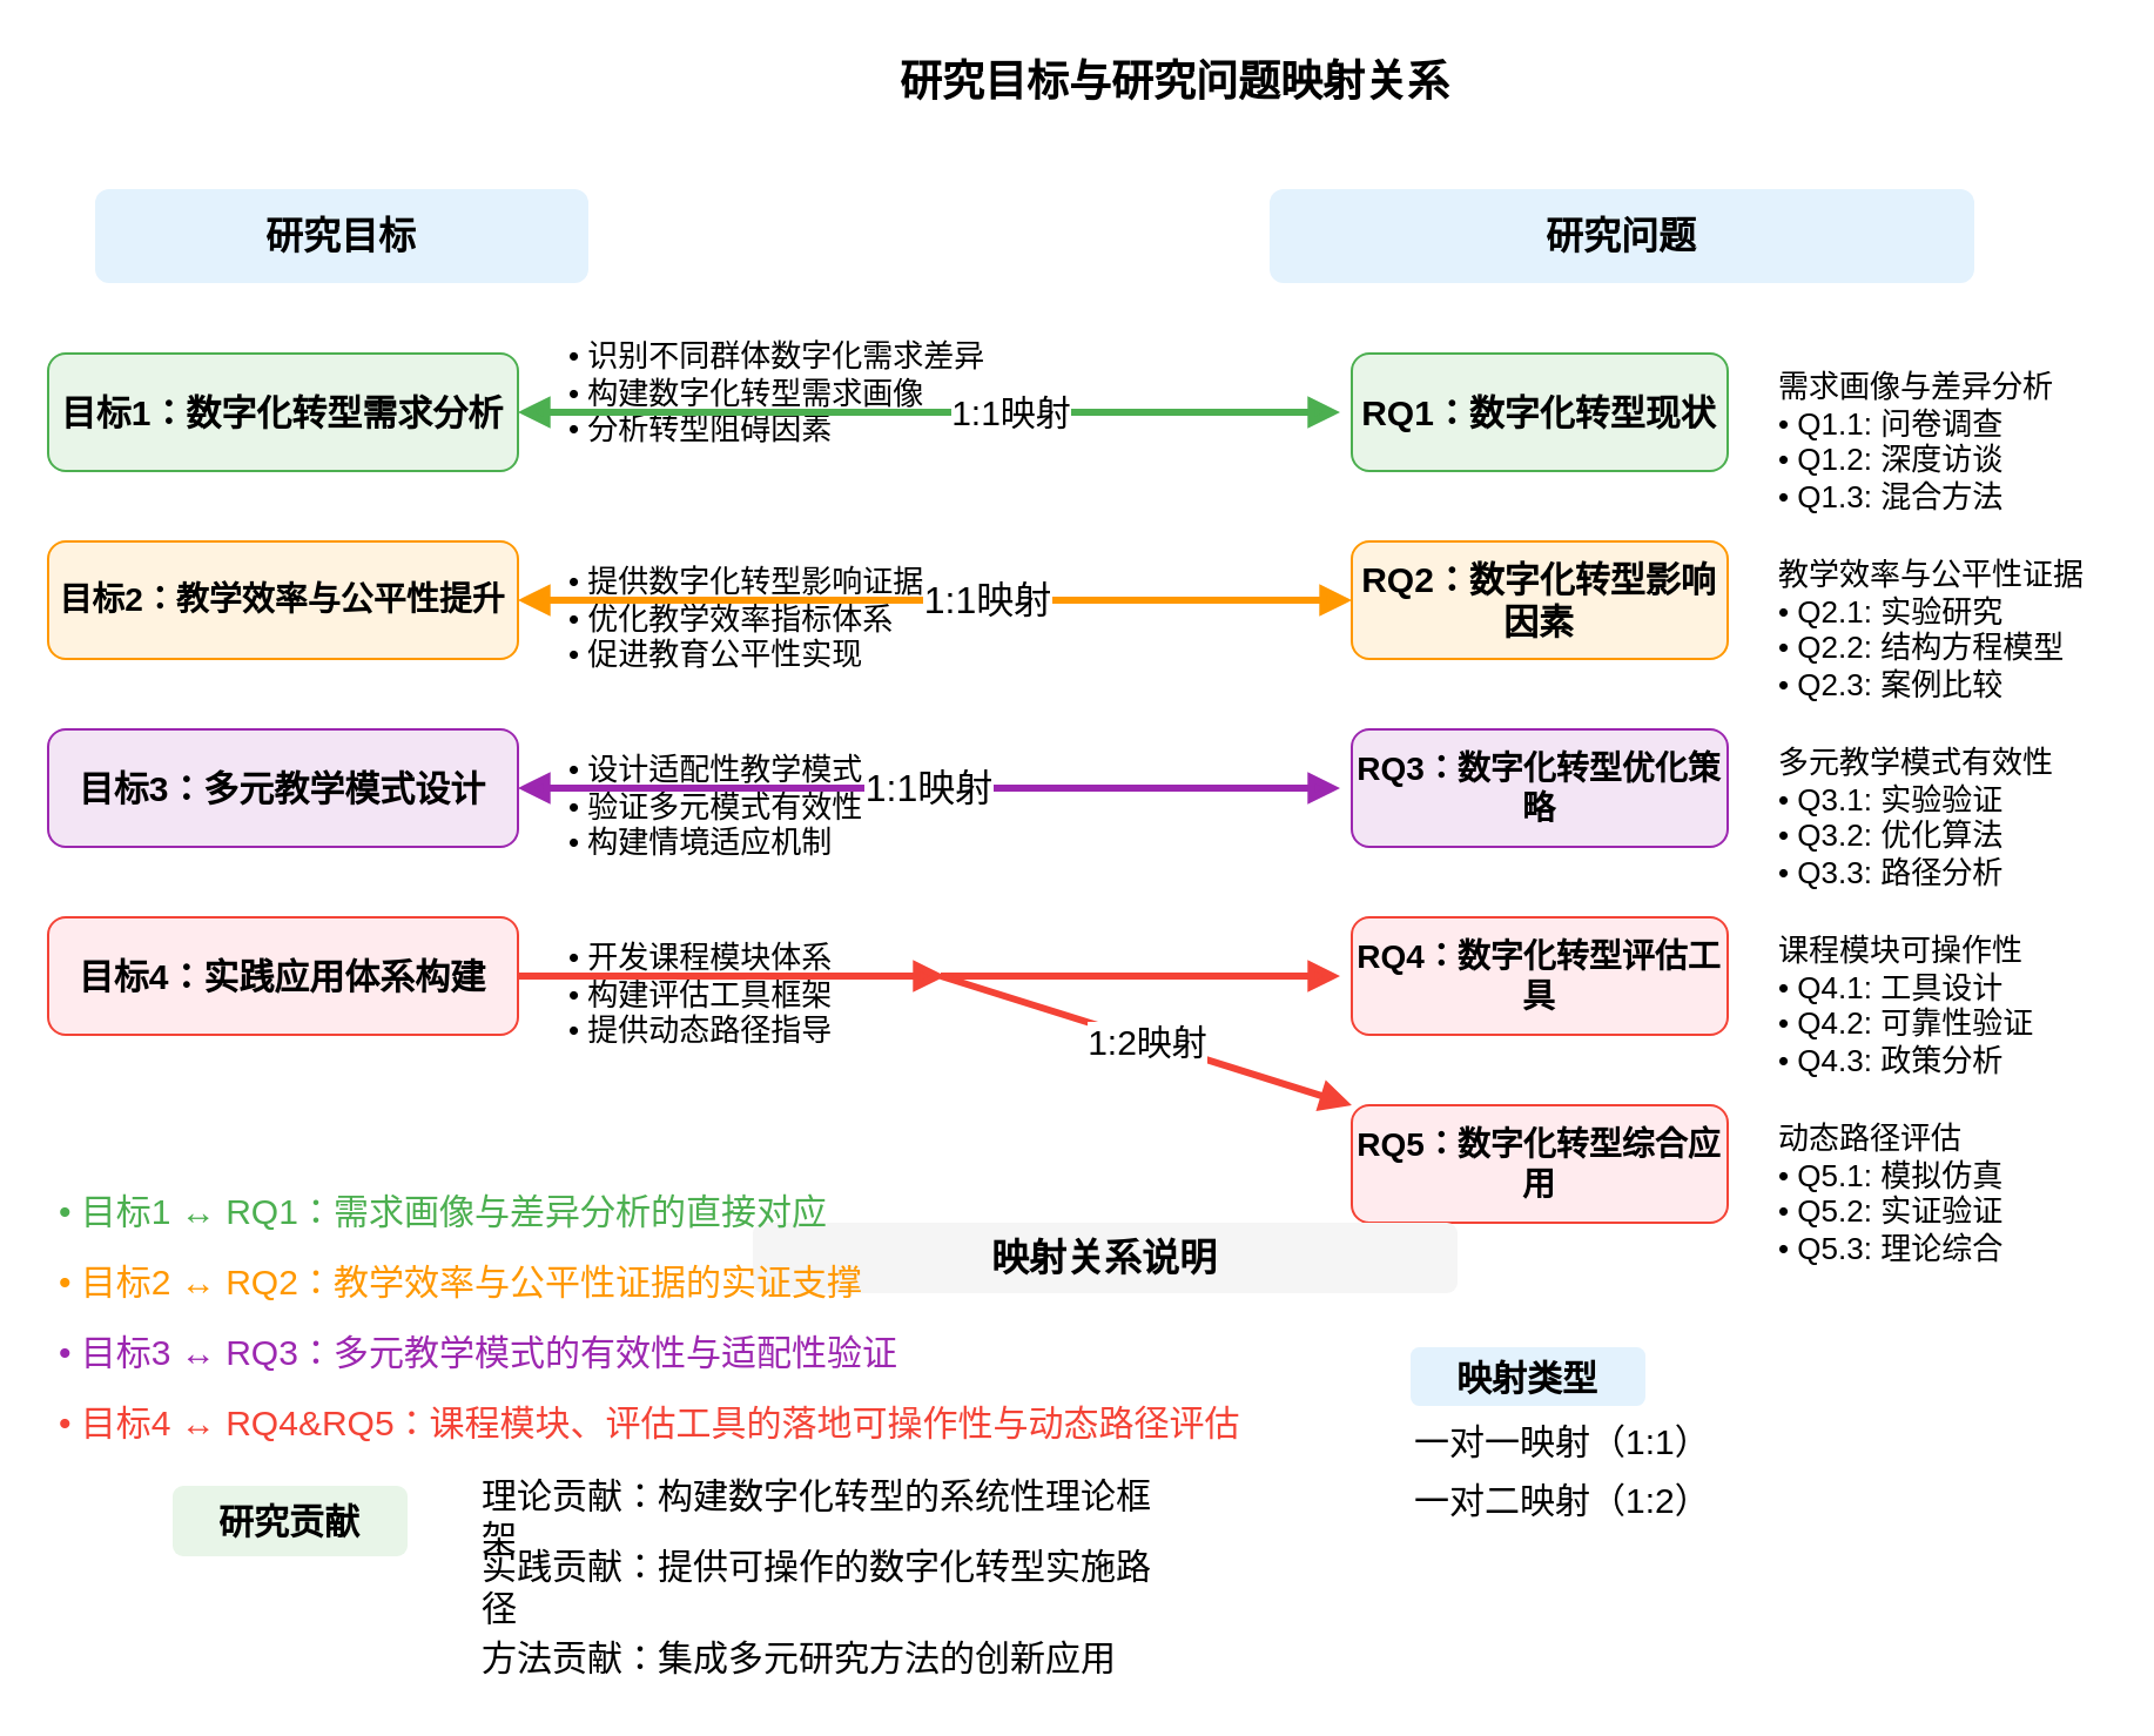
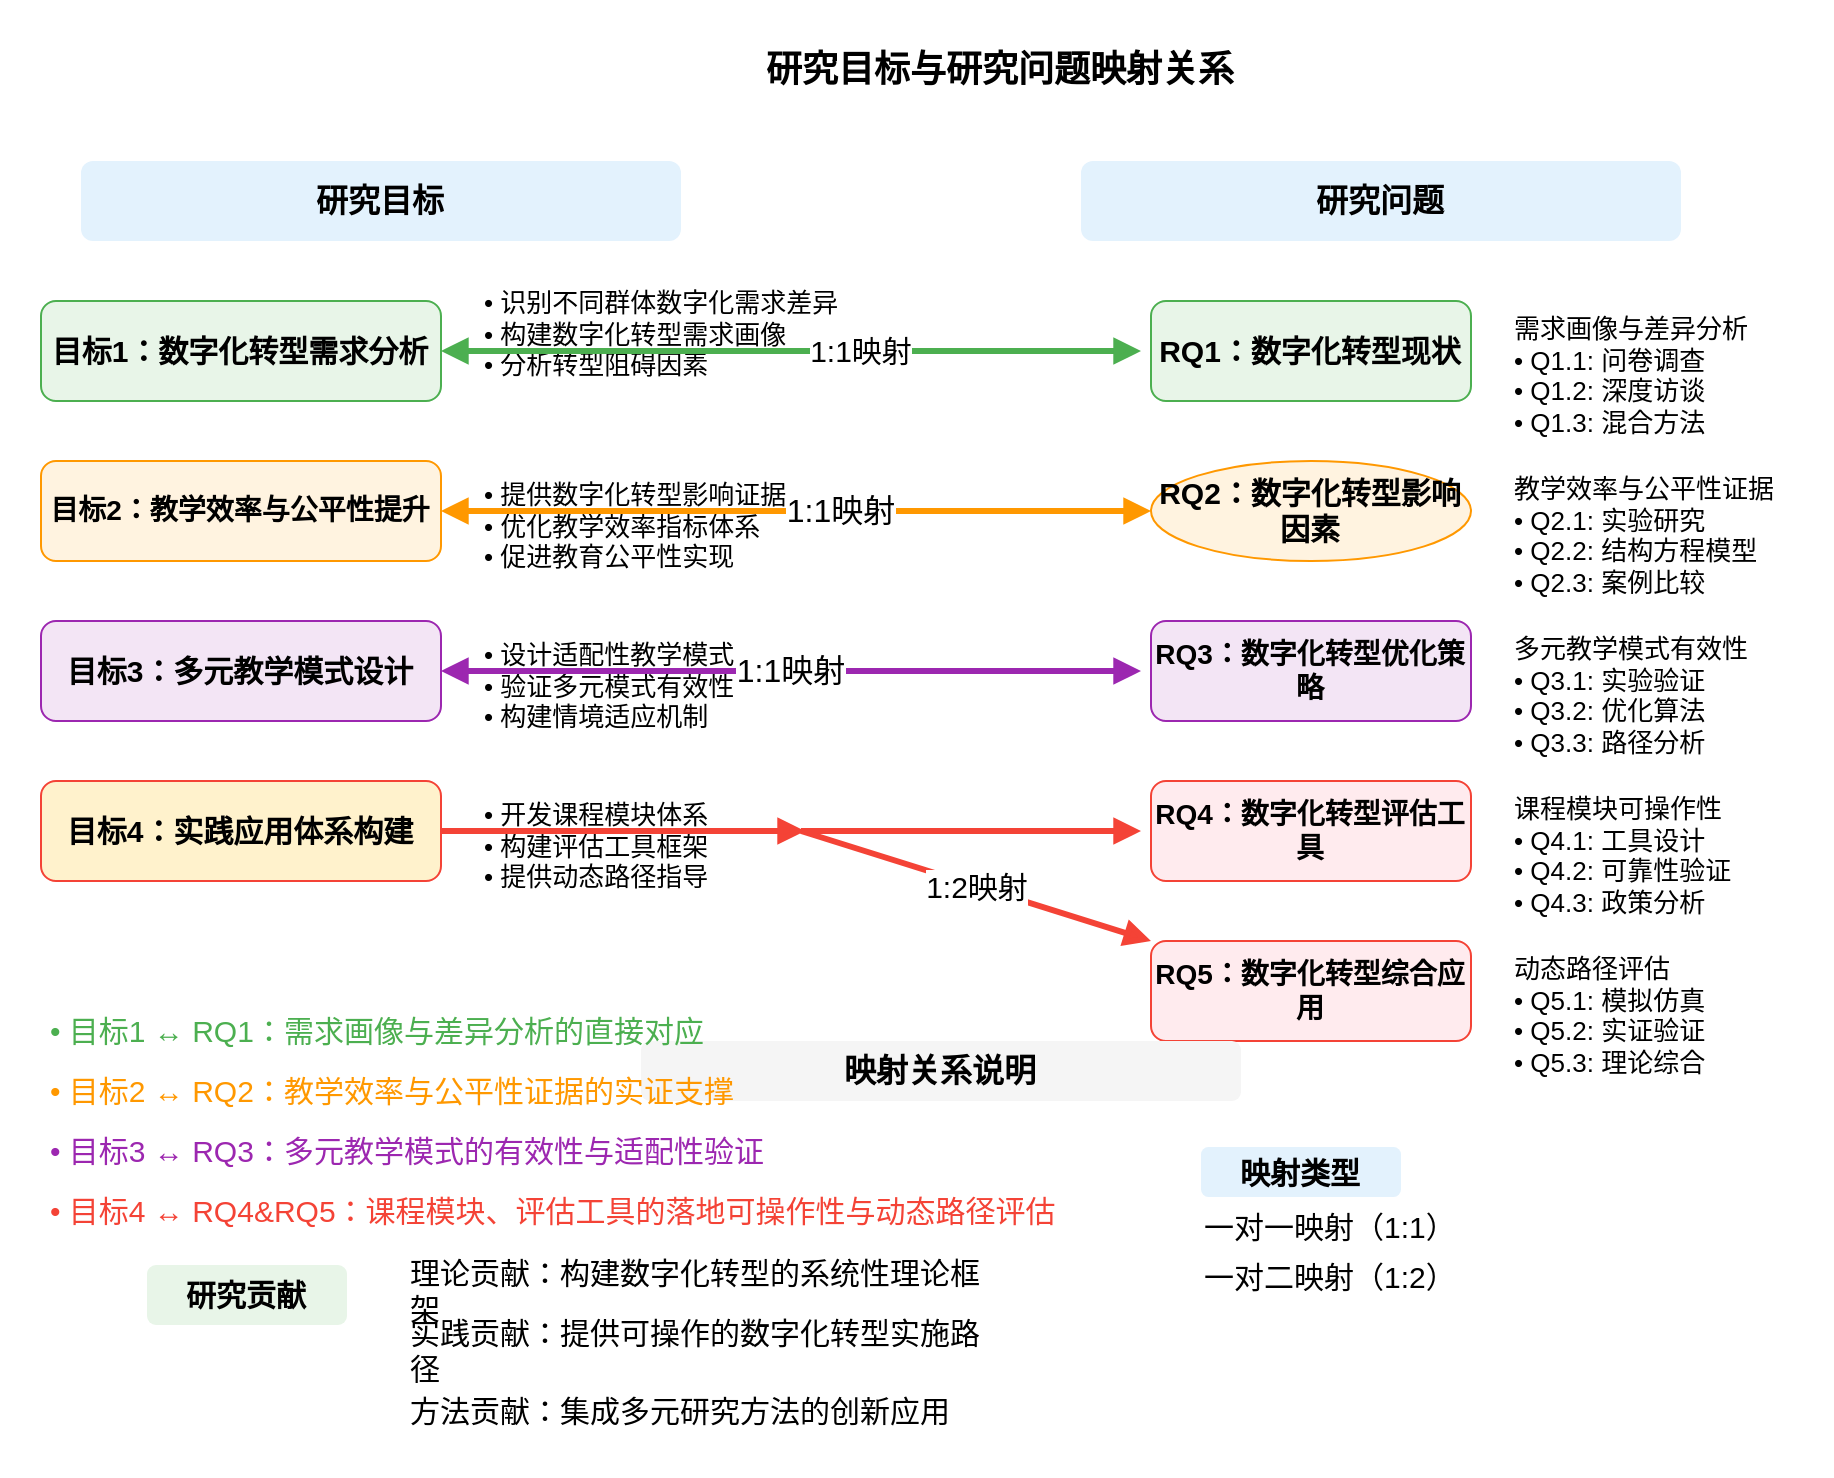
  <mxCell id="0" />
  <mxCell id="1" parent="0" />
  <mxCell id="2" value="研究目标与研究问题映射关系" style="text;html=1;strokeColor=none;fillColor=none;align=center;verticalAlign=middle;whiteSpace=wrap;rounded=0;fontSize=18;fontStyle=1;" parent="1" vertex="1"><mxGeometry x="300" y="20" width="400" height="30" as="geometry" /></mxCell>
- <mxCell id="3" value="研究目标" style="text;html=1;strokeColor=none;fillColor=#e3f2fd;align=center;verticalAlign=middle;whiteSpace=wrap;rounded=1;fontSize=16;fontStyle=1;" parent="1" vertex="1"><mxGeometry x="40" y="80" width="210" height="40" as="geometry" /></mxCell>
+ <mxCell id="3" value="研究目标" style="text;html=1;strokeColor=none;fillColor=#e3f2fd;align=center;verticalAlign=middle;whiteSpace=wrap;rounded=1;fontSize=16;fontStyle=1;" parent="1" vertex="1"><mxGeometry x="40" y="80" width="300" height="40" as="geometry" /></mxCell>
  <mxCell id="4" value="目标1：数字化转型需求分析" style="rounded=1;whiteSpace=wrap;html=1;fillColor=#e8f5e8;strokeColor=#4caf50;fontSize=15;fontStyle=1;align=center;" parent="1" vertex="1"><mxGeometry x="20" y="150" width="200" height="50" as="geometry" /></mxCell>
  <mxCell id="5" value="• 识别不同群体数字化需求差异&#10;• 构建数字化转型需求画像&#10;• 分析转型阻碍因素" style="text;html=1;strokeColor=none;fillColor=none;align=left;verticalAlign=top;whiteSpace=wrap;rounded=0;fontSize=13;" parent="1" vertex="1"><mxGeometry x="240" y="137" width="200" height="50" as="geometry" /></mxCell>
  <mxCell id="6" value="目标2：教学效率与公平性提升" style="rounded=1;whiteSpace=wrap;html=1;fillColor=#fff3e0;strokeColor=#ff9800;fontSize=14;fontStyle=1;align=center;" parent="1" vertex="1"><mxGeometry x="20" y="230" width="200" height="50" as="geometry" /></mxCell>
  <mxCell id="7" value="• 提供数字化转型影响证据&#10;• 优化教学效率指标体系&#10;• 促进教育公平性实现" style="text;html=1;strokeColor=none;fillColor=none;align=left;verticalAlign=top;whiteSpace=wrap;rounded=0;fontSize=13;" parent="1" vertex="1"><mxGeometry x="240" y="233" width="200" height="50" as="geometry" /></mxCell>
  <mxCell id="8" value="目标3：多元教学模式设计" style="rounded=1;whiteSpace=wrap;html=1;fillColor=#f3e5f5;strokeColor=#9c27b0;fontSize=15;fontStyle=1;align=center;" parent="1" vertex="1"><mxGeometry x="20" y="310" width="200" height="50" as="geometry" /></mxCell>
  <mxCell id="9" value="• 设计适配性教学模式&#10;• 验证多元模式有效性&#10;• 构建情境适应机制" style="text;html=1;strokeColor=none;fillColor=none;align=left;verticalAlign=top;whiteSpace=wrap;rounded=0;fontSize=13;" parent="1" vertex="1"><mxGeometry x="240" y="313" width="200" height="50" as="geometry" /></mxCell>
- <mxCell id="10" value="目标4：实践应用体系构建" style="rounded=1;whiteSpace=wrap;html=1;fillColor=#ffebee;strokeColor=#f44336;fontSize=15;fontStyle=1;align=center;" parent="1" vertex="1"><mxGeometry x="20" y="390" width="200" height="50" as="geometry" /></mxCell>
+ <mxCell id="10" value="目标4：实践应用体系构建" style="rounded=1;whiteSpace=wrap;html=1;fillColor=#fff2cc;strokeColor=#f44336;fontSize=15;fontStyle=1;align=center;" parent="1" vertex="1"><mxGeometry x="20" y="390" width="200" height="50" as="geometry" /></mxCell>
  <mxCell id="11" value="• 开发课程模块体系&#10;• 构建评估工具框架&#10;• 提供动态路径指导" style="text;html=1;strokeColor=none;fillColor=none;align=left;verticalAlign=top;whiteSpace=wrap;rounded=0;fontSize=13;" parent="1" vertex="1"><mxGeometry x="240" y="393" width="200" height="50" as="geometry" /></mxCell>
  <mxCell id="12" value="研究问题" style="text;html=1;strokeColor=none;fillColor=#e3f2fd;align=center;verticalAlign=middle;whiteSpace=wrap;rounded=1;fontSize=16;fontStyle=1;" parent="1" vertex="1"><mxGeometry x="540" y="80" width="300" height="40" as="geometry" /></mxCell>
  <mxCell id="13" value="RQ1：数字化转型现状" style="rounded=1;whiteSpace=wrap;html=1;fillColor=#e8f5e8;strokeColor=#4caf50;fontSize=15;fontStyle=1;align=center;" parent="1" vertex="1"><mxGeometry x="575" y="150" width="160" height="50" as="geometry" /></mxCell>
  <mxCell id="14" value="需求画像与差异分析&#10;• Q1.1: 问卷调查&#10;• Q1.2: 深度访谈&#10;• Q1.3: 混合方法" style="text;html=1;strokeColor=none;fillColor=none;align=left;verticalAlign=top;whiteSpace=wrap;rounded=0;fontSize=13;" parent="1" vertex="1"><mxGeometry x="755" y="150" width="140" height="50" as="geometry" /></mxCell>
- <mxCell id="15" value="RQ2：数字化转型影响因素" style="rounded=1;whiteSpace=wrap;html=1;fillColor=#fff3e0;strokeColor=#ff9800;fontSize=15;fontStyle=1;align=center;" parent="1" vertex="1"><mxGeometry x="575" y="230" width="160" height="50" as="geometry" /></mxCell>
+ <mxCell id="15" value="RQ2：数字化转型影响因素" style="ellipse;whiteSpace=wrap;html=1;fillColor=#fff3e0;strokeColor=#ff9800;fontSize=15;fontStyle=1;align=center;" parent="1" vertex="1"><mxGeometry x="575" y="230" width="160" height="50" as="geometry" /></mxCell>
  <mxCell id="16" value="教学效率与公平性证据&#10;• Q2.1: 实验研究&#10;• Q2.2: 结构方程模型&#10;• Q2.3: 案例比较" style="text;html=1;strokeColor=none;fillColor=none;align=left;verticalAlign=top;whiteSpace=wrap;rounded=0;fontSize=13;" parent="1" vertex="1"><mxGeometry x="755" y="230" width="140" height="50" as="geometry" /></mxCell>
  <mxCell id="17" value="RQ3：数字化转型优化策略" style="rounded=1;whiteSpace=wrap;html=1;fillColor=#f3e5f5;strokeColor=#9c27b0;fontSize=14;fontStyle=1;align=center;" parent="1" vertex="1"><mxGeometry x="575" y="310" width="160" height="50" as="geometry" /></mxCell>
  <mxCell id="18" value="多元教学模式有效性&#10;• Q3.1: 实验验证&#10;• Q3.2: 优化算法&#10;• Q3.3: 路径分析" style="text;html=1;strokeColor=none;fillColor=none;align=left;verticalAlign=top;whiteSpace=wrap;rounded=0;fontSize=13;" parent="1" vertex="1"><mxGeometry x="755" y="310" width="140" height="50" as="geometry" /></mxCell>
  <mxCell id="19" value="RQ4：数字化转型评估工具" style="rounded=1;whiteSpace=wrap;html=1;fillColor=#ffebee;strokeColor=#f44336;fontSize=14;fontStyle=1;align=center;" parent="1" vertex="1"><mxGeometry x="575" y="390" width="160" height="50" as="geometry" /></mxCell>
  <mxCell id="20" value="课程模块可操作性&#10;• Q4.1: 工具设计&#10;• Q4.2: 可靠性验证&#10;• Q4.3: 政策分析" style="text;html=1;strokeColor=none;fillColor=none;align=left;verticalAlign=top;whiteSpace=wrap;rounded=0;fontSize=13;" parent="1" vertex="1"><mxGeometry x="755" y="390" width="140" height="50" as="geometry" /></mxCell>
  <mxCell id="21" value="RQ5：数字化转型综合应用" style="rounded=1;whiteSpace=wrap;html=1;fillColor=#ffebee;strokeColor=#f44336;fontSize=14;fontStyle=1;align=center;" parent="1" vertex="1"><mxGeometry x="575" y="470" width="160" height="50" as="geometry" /></mxCell>
  <mxCell id="22" value="动态路径评估&#10;• Q5.1: 模拟仿真&#10;• Q5.2: 实证验证&#10;• Q5.3: 理论综合" style="text;html=1;strokeColor=none;fillColor=none;align=left;verticalAlign=top;whiteSpace=wrap;rounded=0;fontSize=13;" parent="1" vertex="1"><mxGeometry x="755" y="470" width="140" height="50" as="geometry" /></mxCell>
  <mxCell id="23" value="1:1映射" style="endArrow=block;startArrow=block;html=1;rounded=0;strokeWidth=3;strokeColor=#4caf50;exitX=1;exitY=0.5;exitDx=0;exitDy=0;fontSize=15;" parent="1" edge="1" source="4"><mxGeometry x="0.2" width="50" height="50" relative="1" as="geometry"><mxPoint x="80" y="175" as="sourcePoint" /><mxPoint x="570" y="175" as="targetPoint" /><mxPoint as="offset" /></mxGeometry></mxCell>
  <mxCell id="24" value="1:1映射" style="endArrow=block;startArrow=block;html=1;rounded=0;strokeWidth=3;strokeColor=#ff9800;entryX=0;entryY=0.5;entryDx=0;entryDy=0;fontSize=16;" parent="1" edge="1" target="15"><mxGeometry x="0.127" width="50" height="50" relative="1" as="geometry"><mxPoint x="220" y="255" as="sourcePoint" /><mxPoint x="720" y="255" as="targetPoint" /><mxPoint as="offset" /></mxGeometry></mxCell>
  <mxCell id="25" value="1:1映射" style="endArrow=block;startArrow=block;html=1;rounded=0;strokeWidth=3;strokeColor=#9c27b0;fontSize=16;" parent="1" edge="1"><mxGeometry width="50" height="50" relative="1" as="geometry"><mxPoint x="220" y="335" as="sourcePoint" /><mxPoint x="570" y="335" as="targetPoint" /></mxGeometry></mxCell>
  <mxCell id="26" value="" style="endArrow=block;html=1;rounded=0;strokeWidth=3;strokeColor=#f44336;exitX=1;exitY=0.5;exitDx=0;exitDy=0;" parent="1" edge="1" source="10"><mxGeometry width="50" height="50" relative="1" as="geometry"><mxPoint x="82" y="415" as="sourcePoint" /><mxPoint x="402" y="415" as="targetPoint" /></mxGeometry></mxCell>
  <mxCell id="27" value="" style="endArrow=block;html=1;rounded=0;strokeWidth=3;strokeColor=#f44336;" parent="1" edge="1"><mxGeometry width="50" height="50" relative="1" as="geometry"><mxPoint x="400" y="415" as="sourcePoint" /><mxPoint x="570" y="415" as="targetPoint" /></mxGeometry></mxCell>
  <mxCell id="28" value="1:2映射" style="endArrow=block;html=1;rounded=0;strokeWidth=3;strokeColor=#f44336;entryX=0;entryY=0;entryDx=0;entryDy=0;fontSize=15;" parent="1" edge="1" target="21"><mxGeometry x="0.003" width="50" height="50" relative="1" as="geometry"><mxPoint x="400" y="415" as="sourcePoint" /><mxPoint x="720" y="495" as="targetPoint" /><mxPoint as="offset" /></mxGeometry></mxCell>
  <mxCell id="29" value="映射关系说明" style="text;html=1;strokeColor=none;fillColor=#f5f5f5;align=center;verticalAlign=middle;whiteSpace=wrap;rounded=1;fontSize=16;fontStyle=1;" parent="1" vertex="1"><mxGeometry x="320" y="520" width="300" height="30" as="geometry" /></mxCell>
  <mxCell id="30" value="• 目标1 ↔ RQ1：需求画像与差异分析的直接对应" style="text;html=1;strokeColor=none;fillColor=none;align=left;verticalAlign=middle;whiteSpace=wrap;rounded=0;fontSize=15;fontColor=#4caf50;" parent="1" vertex="1"><mxGeometry x="23" y="502" width="400" height="25" as="geometry" /></mxCell>
  <mxCell id="31" value="• 目标2 ↔ RQ2：教学效率与公平性证据的实证支撑" style="text;html=1;strokeColor=none;fillColor=none;align=left;verticalAlign=middle;whiteSpace=wrap;rounded=0;fontSize=15;fontColor=#ff9800;" parent="1" vertex="1"><mxGeometry x="23" y="532" width="400" height="25" as="geometry" /></mxCell>
  <mxCell id="32" value="• 目标3 ↔ RQ3：多元教学模式的有效性与适配性验证" style="text;html=1;strokeColor=none;fillColor=none;align=left;verticalAlign=middle;whiteSpace=wrap;rounded=0;fontSize=15;fontColor=#9c27b0;" parent="1" vertex="1"><mxGeometry x="23" y="562" width="400" height="25" as="geometry" /></mxCell>
  <mxCell id="33" value="• 目标4 ↔ RQ4&amp;amp;RQ5：课程模块、评估工具的落地可操作性与动态路径评估" style="text;html=1;strokeColor=none;fillColor=none;align=left;verticalAlign=middle;whiteSpace=wrap;rounded=0;fontSize=15;fontColor=#f44336;" parent="1" vertex="1"><mxGeometry x="23" y="592" width="520" height="25" as="geometry" /></mxCell>
  <mxCell id="34" value="映射类型" style="text;html=1;strokeColor=none;fillColor=#e3f2fd;align=center;verticalAlign=middle;whiteSpace=wrap;rounded=1;fontSize=15;fontStyle=1;" parent="1" vertex="1"><mxGeometry x="600" y="573" width="100" height="25" as="geometry" /></mxCell>
  <mxCell id="35" value="一对一映射（1:1）" style="text;html=1;strokeColor=none;fillColor=none;align=left;verticalAlign=middle;whiteSpace=wrap;rounded=0;fontSize=15;" parent="1" vertex="1"><mxGeometry x="600" y="603" width="170" height="20" as="geometry" /></mxCell>
  <mxCell id="36" value="一对二映射（1:2）" style="text;html=1;strokeColor=none;fillColor=none;align=left;verticalAlign=middle;whiteSpace=wrap;rounded=0;fontSize=15;" parent="1" vertex="1"><mxGeometry x="600" y="628" width="190" height="20" as="geometry" /></mxCell>
  <mxCell id="37" value="研究贡献" style="text;html=1;strokeColor=none;fillColor=#e8f5e8;align=center;verticalAlign=middle;whiteSpace=wrap;rounded=1;fontSize=15;fontStyle=1;" parent="1" vertex="1"><mxGeometry x="73" y="632" width="100" height="30" as="geometry" /></mxCell>
  <mxCell id="38" value="理论贡献：构建数字化转型的系统性理论框架" style="text;html=1;strokeColor=none;fillColor=none;align=left;verticalAlign=middle;whiteSpace=wrap;rounded=0;fontSize=15;" parent="1" vertex="1"><mxGeometry x="203" y="632" width="300" height="25" as="geometry" /></mxCell>
  <mxCell id="39" value="实践贡献：提供可操作的数字化转型实施路径" style="text;html=1;strokeColor=none;fillColor=none;align=left;verticalAlign=middle;whiteSpace=wrap;rounded=0;fontSize=15;" parent="1" vertex="1"><mxGeometry x="203" y="662" width="300" height="25" as="geometry" /></mxCell>
  <mxCell id="40" value="方法贡献：集成多元研究方法的创新应用" style="text;html=1;strokeColor=none;fillColor=none;align=left;verticalAlign=middle;whiteSpace=wrap;rounded=0;fontSize=15;" parent="1" vertex="1"><mxGeometry x="203" y="692" width="300" height="25" as="geometry" /></mxCell>
